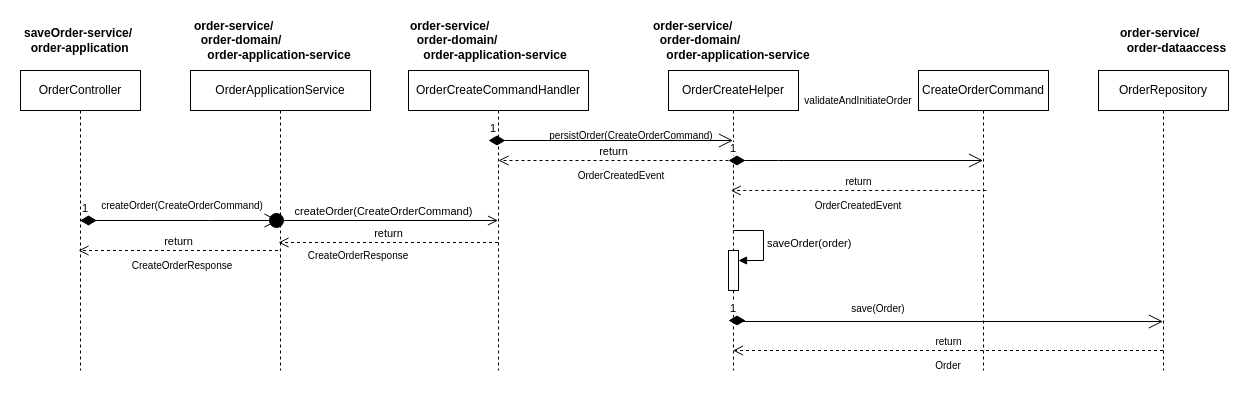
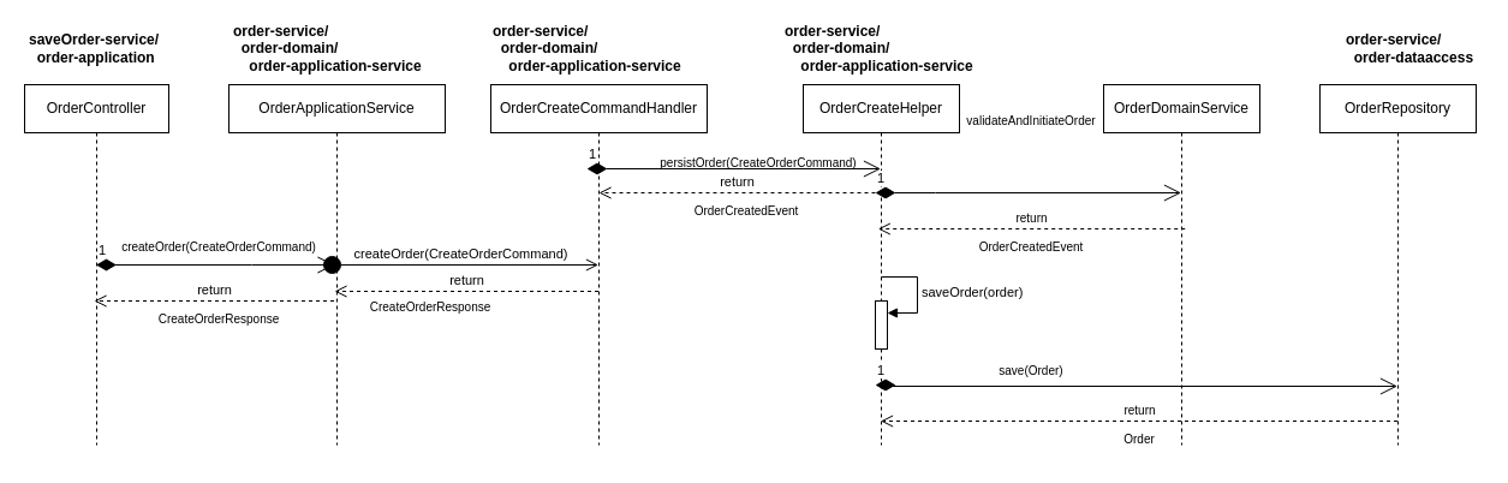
  <mxCell id="0" />
  <mxCell id="1" parent="0" />
  <mxCell id="2" value="OrderCreateHelper" style="shape=umlLifeline;perimeter=lifelinePerimeter;whiteSpace=wrap;html=1;container=1;dropTarget=0;collapsible=0;recursiveResize=0;outlineConnect=0;portConstraint=eastwest;newEdgeStyle={&quot;curved&quot;:0,&quot;rounded&quot;:0};" vertex="1" parent="1"><mxGeometry x="668" y="70" width="130" height="300" as="geometry" /></mxCell>
  <mxCell id="3" value="" style="html=1;points=[[0,0,0,0,5],[0,1,0,0,-5],[1,0,0,0,5],[1,1,0,0,-5]];perimeter=orthogonalPerimeter;outlineConnect=0;targetShapes=umlLifeline;portConstraint=eastwest;newEdgeStyle={&quot;curved&quot;:0,&quot;rounded&quot;:0};" vertex="1" parent="2"><mxGeometry x="60" y="180" width="10" height="40" as="geometry" /></mxCell>
  <mxCell id="4" value="saveOrder(order)" style="html=1;align=left;spacingLeft=2;endArrow=block;rounded=0;edgeStyle=orthogonalEdgeStyle;curved=0;rounded=0;" edge="1" target="3" parent="2"><mxGeometry relative="1" as="geometry"><mxPoint x="65" y="160" as="sourcePoint" /><Array as="points"><mxPoint x="95" y="190" /></Array></mxGeometry></mxCell>
- <mxCell id="5" value="CreateOrderCommand" style="shape=umlLifeline;perimeter=lifelinePerimeter;whiteSpace=wrap;html=1;container=1;dropTarget=0;collapsible=0;recursiveResize=0;outlineConnect=0;portConstraint=eastwest;newEdgeStyle={&quot;curved&quot;:0,&quot;rounded&quot;:0};" vertex="1" parent="1"><mxGeometry x="918" y="70" width="130" height="300" as="geometry" /></mxCell>
+ <mxCell id="5" value="OrderDomainService" style="shape=umlLifeline;perimeter=lifelinePerimeter;whiteSpace=wrap;html=1;container=1;dropTarget=0;collapsible=0;recursiveResize=0;outlineConnect=0;portConstraint=eastwest;newEdgeStyle={&quot;curved&quot;:0,&quot;rounded&quot;:0};" vertex="1" parent="1"><mxGeometry x="918" y="70" width="130" height="300" as="geometry" /></mxCell>
  <mxCell id="6" value="1" style="endArrow=open;html=1;endSize=12;startArrow=diamondThin;startSize=14;startFill=1;edgeStyle=orthogonalEdgeStyle;align=left;verticalAlign=bottom;rounded=0;" edge="1" parent="1" target="5"><mxGeometry x="-1" y="3" relative="1" as="geometry"><mxPoint x="728" y="160" as="sourcePoint" /><mxPoint x="868" y="160" as="targetPoint" /><Array as="points"><mxPoint x="778" y="160" /><mxPoint x="778" y="160" /></Array></mxGeometry></mxCell>
  <mxCell id="7" value="validateAndInitiateOrder" style="text;strokeColor=none;align=center;fillColor=none;html=1;verticalAlign=middle;whiteSpace=wrap;rounded=0;fontSize=10;" vertex="1" parent="1"><mxGeometry x="828" y="85" width="60" height="30" as="geometry" /></mxCell>
  <mxCell id="8" value="&lt;font style=&quot;font-size: 10px;&quot;&gt;return&lt;/font&gt;" style="html=1;verticalAlign=bottom;endArrow=open;dashed=1;endSize=8;curved=0;rounded=0;exitX=0.538;exitY=0.433;exitDx=0;exitDy=0;exitPerimeter=0;" edge="1" parent="1"><mxGeometry relative="1" as="geometry"><mxPoint x="985.72" y="190" as="sourcePoint" /><mxPoint x="730.28" y="190" as="targetPoint" /></mxGeometry></mxCell>
  <mxCell id="9" value="OrderCreatedEvent" style="text;strokeColor=none;align=center;fillColor=none;html=1;verticalAlign=middle;whiteSpace=wrap;rounded=0;fontSize=10;" vertex="1" parent="1"><mxGeometry x="828" y="190" width="60" height="30" as="geometry" /></mxCell>
  <mxCell id="10" value="OrderRepository" style="shape=umlLifeline;perimeter=lifelinePerimeter;whiteSpace=wrap;html=1;container=1;dropTarget=0;collapsible=0;recursiveResize=0;outlineConnect=0;portConstraint=eastwest;newEdgeStyle={&quot;curved&quot;:0,&quot;rounded&quot;:0};" vertex="1" parent="1"><mxGeometry x="1098" y="70" width="130" height="300" as="geometry" /></mxCell>
  <mxCell id="11" value="1" style="endArrow=open;html=1;endSize=12;startArrow=diamondThin;startSize=14;startFill=1;edgeStyle=orthogonalEdgeStyle;align=left;verticalAlign=bottom;rounded=0;" edge="1" parent="1" target="10"><mxGeometry x="-1" y="3" relative="1" as="geometry"><mxPoint x="728" y="320" as="sourcePoint" /><mxPoint x="898" y="350" as="targetPoint" /><Array as="points"><mxPoint x="738" y="320" /><mxPoint x="738" y="321" /></Array></mxGeometry></mxCell>
- <mxCell id="12" value="save(Order)" style="text;strokeColor=none;align=center;fillColor=none;html=1;verticalAlign=middle;whiteSpace=wrap;rounded=0;fontSize=10;" vertex="1" parent="1"><mxGeometry x="848" y="293" width="60" height="30" as="geometry" /></mxCell>
+ <mxCell id="12" value="save(Order)" style="text;strokeColor=none;align=center;fillColor=none;html=1;verticalAlign=middle;whiteSpace=wrap;rounded=0;fontSize=10;" vertex="1" parent="1"><mxGeometry x="828" y="293" width="60" height="30" as="geometry" /></mxCell>
  <mxCell id="13" value="&lt;font style=&quot;font-size: 10px;&quot;&gt;return&lt;/font&gt;" style="html=1;verticalAlign=bottom;endArrow=open;dashed=1;endSize=8;curved=0;rounded=0;" edge="1" parent="1"><mxGeometry relative="1" as="geometry"><mxPoint x="1162.5" y="350" as="sourcePoint" /><mxPoint x="732.5" y="350" as="targetPoint" /></mxGeometry></mxCell>
  <mxCell id="14" value="Order" style="text;strokeColor=none;align=center;fillColor=none;html=1;verticalAlign=middle;whiteSpace=wrap;rounded=0;fontSize=10;" vertex="1" parent="1"><mxGeometry x="918" y="350" width="60" height="30" as="geometry" /></mxCell>
  <mxCell id="15" value="OrderCreateCommandHandler" style="shape=umlLifeline;perimeter=lifelinePerimeter;whiteSpace=wrap;html=1;container=1;dropTarget=0;collapsible=0;recursiveResize=0;outlineConnect=0;portConstraint=eastwest;newEdgeStyle={&quot;curved&quot;:0,&quot;rounded&quot;:0};" vertex="1" parent="1"><mxGeometry x="408" y="70" width="180" height="300" as="geometry" /></mxCell>
  <mxCell id="16" value="1" style="endArrow=open;html=1;endSize=12;startArrow=diamondThin;startSize=14;startFill=1;edgeStyle=orthogonalEdgeStyle;align=left;verticalAlign=bottom;rounded=0;" edge="1" parent="1" target="2"><mxGeometry x="-1" y="3" relative="1" as="geometry"><mxPoint x="488" y="140" as="sourcePoint" /><mxPoint x="788" y="400" as="targetPoint" /><Array as="points"><mxPoint x="618" y="140" /><mxPoint x="618" y="140" /></Array></mxGeometry></mxCell>
  <mxCell id="17" value="persistOrder(CreateOrderCommand)" style="text;strokeColor=none;align=center;fillColor=none;html=1;verticalAlign=middle;whiteSpace=wrap;rounded=0;fontSize=10;" vertex="1" parent="1"><mxGeometry x="601" y="120" width="60" height="30" as="geometry" /></mxCell>
  <mxCell id="18" value="return" style="html=1;verticalAlign=bottom;endArrow=open;dashed=1;endSize=8;curved=0;rounded=0;" edge="1" parent="1"><mxGeometry relative="1" as="geometry"><mxPoint x="728" y="160" as="sourcePoint" /><mxPoint x="498" y="160" as="targetPoint" /></mxGeometry></mxCell>
  <mxCell id="19" value="OrderCreatedEvent" style="text;strokeColor=none;align=center;fillColor=none;html=1;verticalAlign=middle;whiteSpace=wrap;rounded=0;fontSize=10;" vertex="1" parent="1"><mxGeometry x="591" y="160" width="60" height="30" as="geometry" /></mxCell>
  <mxCell id="20" value="OrderApplicationService" style="shape=umlLifeline;perimeter=lifelinePerimeter;whiteSpace=wrap;html=1;container=1;dropTarget=0;collapsible=0;recursiveResize=0;outlineConnect=0;portConstraint=eastwest;newEdgeStyle={&quot;curved&quot;:0,&quot;rounded&quot;:0};" vertex="1" parent="1"><mxGeometry x="190" y="70" width="180" height="300" as="geometry" /></mxCell>
  <mxCell id="21" value="createOrder(CreateOrderCommand)" style="html=1;verticalAlign=bottom;startArrow=circle;startFill=1;endArrow=open;startSize=6;endSize=8;curved=0;rounded=0;" edge="1" parent="1" target="15"><mxGeometry width="80" relative="1" as="geometry"><mxPoint x="268" y="220" as="sourcePoint" /><mxPoint x="638" y="510" as="targetPoint" /></mxGeometry></mxCell>
  <mxCell id="22" value="return" style="html=1;verticalAlign=bottom;endArrow=open;dashed=1;endSize=8;curved=0;rounded=0;" edge="1" parent="1"><mxGeometry relative="1" as="geometry"><mxPoint x="497.5" y="242" as="sourcePoint" /><mxPoint x="278" y="242" as="targetPoint" /></mxGeometry></mxCell>
  <mxCell id="23" value="CreateOrderResponse" style="text;strokeColor=none;align=center;fillColor=none;html=1;verticalAlign=middle;whiteSpace=wrap;rounded=0;fontSize=10;" vertex="1" parent="1"><mxGeometry x="328" y="240" width="60" height="30" as="geometry" /></mxCell>
  <mxCell id="24" value="OrderController" style="shape=umlLifeline;perimeter=lifelinePerimeter;whiteSpace=wrap;html=1;container=1;dropTarget=0;collapsible=0;recursiveResize=0;outlineConnect=0;portConstraint=eastwest;newEdgeStyle={&quot;curved&quot;:0,&quot;rounded&quot;:0};" vertex="1" parent="1"><mxGeometry x="20" y="70" width="120" height="300" as="geometry" /></mxCell>
  <mxCell id="25" value="1" style="endArrow=open;html=1;endSize=12;startArrow=diamondThin;startSize=14;startFill=1;edgeStyle=orthogonalEdgeStyle;align=left;verticalAlign=bottom;rounded=0;" edge="1" parent="1" source="24"><mxGeometry x="-1" y="3" relative="1" as="geometry"><mxPoint x="98" y="400" as="sourcePoint" /><mxPoint x="278" y="220" as="targetPoint" /></mxGeometry></mxCell>
  <mxCell id="26" value="&lt;font style=&quot;font-size: 10px;&quot;&gt;createOrder(CreateOrderCommand)&lt;/font&gt;" style="text;strokeColor=none;align=center;fillColor=none;html=1;verticalAlign=middle;whiteSpace=wrap;rounded=0;" vertex="1" parent="1"><mxGeometry x="152" y="190" width="60" height="30" as="geometry" /></mxCell>
  <mxCell id="27" value="return" style="html=1;verticalAlign=bottom;endArrow=open;dashed=1;endSize=8;curved=0;rounded=0;" edge="1" parent="1"><mxGeometry relative="1" as="geometry"><mxPoint x="277.5" y="250" as="sourcePoint" /><mxPoint x="78" y="250" as="targetPoint" /></mxGeometry></mxCell>
  <mxCell id="28" value="CreateOrderResponse" style="text;strokeColor=none;align=center;fillColor=none;html=1;verticalAlign=middle;whiteSpace=wrap;rounded=0;fontSize=10;" vertex="1" parent="1"><mxGeometry x="152" y="250" width="60" height="30" as="geometry" /></mxCell>
  <mxCell id="29" value="saveOrder-service/&lt;br style=&quot;font-size: 12px;&quot;&gt;&amp;nbsp; order-application" style="text;strokeColor=none;align=left;fillColor=none;html=1;verticalAlign=middle;whiteSpace=wrap;rounded=0;fontSize=12;fontStyle=1" vertex="1" parent="1"><mxGeometry x="22" y="20" width="118" height="40" as="geometry" /></mxCell>
  <mxCell id="30" value="order-service/&lt;br style=&quot;font-size: 12px;&quot;&gt;&amp;nbsp; order-domain/&lt;br&gt;&amp;nbsp; &amp;nbsp; order-application-service&amp;nbsp;&amp;nbsp;" style="text;strokeColor=none;align=left;fillColor=none;html=1;verticalAlign=middle;whiteSpace=wrap;rounded=0;fontSize=12;fontStyle=1" vertex="1" parent="1"><mxGeometry x="192" y="20" width="178" height="40" as="geometry" /></mxCell>
  <mxCell id="31" value="order-service/&lt;br style=&quot;font-size: 12px;&quot;&gt;&amp;nbsp; order-domain/&lt;br&gt;&amp;nbsp; &amp;nbsp; order-application-service&amp;nbsp;&amp;nbsp;" style="text;strokeColor=none;align=left;fillColor=none;html=1;verticalAlign=middle;whiteSpace=wrap;rounded=0;fontSize=12;fontStyle=1" vertex="1" parent="1"><mxGeometry x="408" y="20" width="178" height="40" as="geometry" /></mxCell>
  <mxCell id="32" value="order-service/&lt;br style=&quot;font-size: 12px;&quot;&gt;&amp;nbsp; order-domain/&lt;br&gt;&amp;nbsp; &amp;nbsp; order-application-service&amp;nbsp;&amp;nbsp;" style="text;strokeColor=none;align=left;fillColor=none;html=1;verticalAlign=middle;whiteSpace=wrap;rounded=0;fontSize=12;fontStyle=1" vertex="1" parent="1"><mxGeometry x="651" y="20" width="178" height="40" as="geometry" /></mxCell>
  <mxCell id="33" value="order-service/&lt;br style=&quot;font-size: 12px;&quot;&gt;&amp;nbsp; order-dataaccess" style="text;strokeColor=none;align=left;fillColor=none;html=1;verticalAlign=middle;whiteSpace=wrap;rounded=0;fontSize=12;fontStyle=1" vertex="1" parent="1"><mxGeometry x="1118" y="20" width="115" height="40" as="geometry" /></mxCell>
